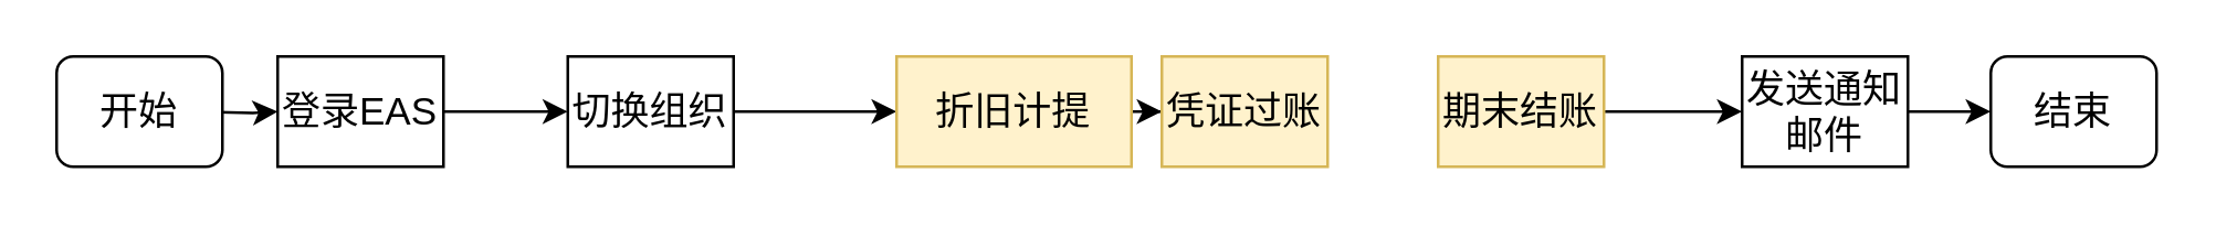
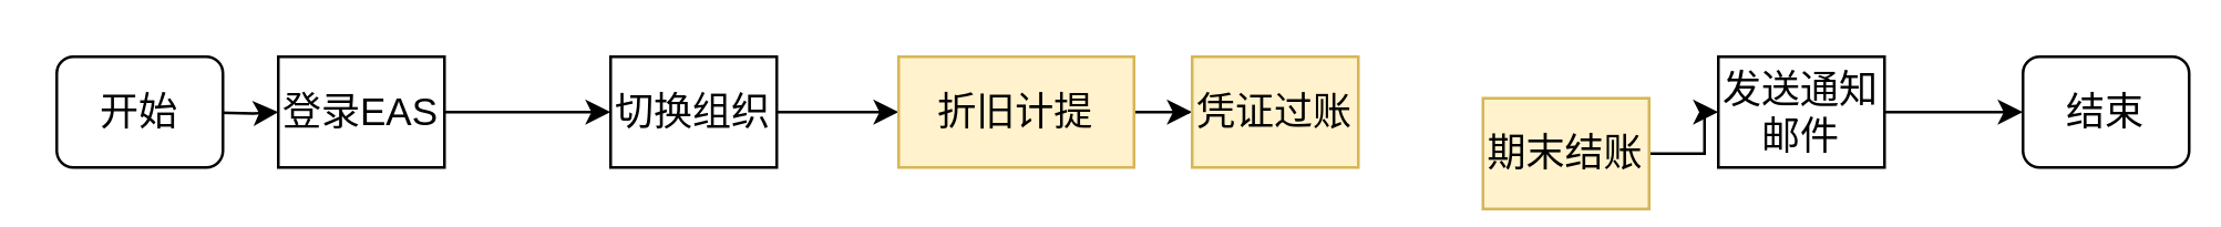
  <mxCell id="0" />
  <mxCell id="1" parent="0" />
  <mxCell id="2" value="" style="edgeStyle=orthogonalEdgeStyle;rounded=0;orthogonalLoop=1;jettySize=auto;html=1;" edge="1" parent="1" target="4"><mxGeometry relative="1" as="geometry"><mxPoint x="70" y="40" as="sourcePoint" /></mxGeometry></mxCell>
  <mxCell id="3" value="" style="edgeStyle=orthogonalEdgeStyle;rounded=0;orthogonalLoop=1;jettySize=auto;html=1;" edge="1" parent="1" source="4" target="6"><mxGeometry relative="1" as="geometry" /></mxCell>
  <mxCell id="4" value="&lt;font style=&quot;font-size: 14px&quot;&gt;登录EAS&lt;/font&gt;" style="rounded=0;whiteSpace=wrap;html=1;gradientDirection=east;shadow=0;sketch=0;glass=0;" vertex="1" parent="1"><mxGeometry x="100" y="20" width="60" height="40" as="geometry" /></mxCell>
  <mxCell id="5" value="" style="edgeStyle=orthogonalEdgeStyle;rounded=0;orthogonalLoop=1;jettySize=auto;html=1;" edge="1" parent="1" source="6" target="8"><mxGeometry relative="1" as="geometry" /></mxCell>
- <mxCell id="6" value="&lt;font style=&quot;font-size: 14px&quot;&gt;切换组织&lt;/font&gt;" style="rounded=0;whiteSpace=wrap;html=1;" vertex="1" parent="1"><mxGeometry x="205" y="20" width="60" height="40" as="geometry" /></mxCell>
+ <mxCell id="6" value="&lt;font style=&quot;font-size: 14px&quot;&gt;切换组织&lt;/font&gt;" style="rounded=0;whiteSpace=wrap;html=1;" vertex="1" parent="1"><mxGeometry x="220" y="20" width="60" height="40" as="geometry" /></mxCell>
  <mxCell id="7" value="" style="edgeStyle=orthogonalEdgeStyle;rounded=0;orthogonalLoop=1;jettySize=auto;html=1;" edge="1" parent="1" source="8" target="9"><mxGeometry relative="1" as="geometry" /></mxCell>
  <mxCell id="8" value="&lt;font style=&quot;font-size: 14px&quot;&gt;折旧计提&lt;/font&gt;" style="rounded=0;whiteSpace=wrap;html=1;fillColor=#fff2cc;strokeColor=#d6b656;" vertex="1" parent="1"><mxGeometry x="324" y="20" width="85" height="40" as="geometry" /></mxCell>
- <mxCell id="9" value="&lt;font style=&quot;font-size: 14px&quot;&gt;凭证过账&lt;/font&gt;" style="rounded=0;whiteSpace=wrap;html=1;fillColor=#fff2cc;strokeColor=#d6b656;" vertex="1" parent="1"><mxGeometry x="420" y="20" width="60" height="40" as="geometry" /></mxCell>
+ <mxCell id="9" value="&lt;font style=&quot;font-size: 14px&quot;&gt;凭证过账&lt;/font&gt;" style="rounded=0;whiteSpace=wrap;html=1;fillColor=#fff2cc;strokeColor=#d6b656;" vertex="1" parent="1"><mxGeometry x="430" y="20" width="60" height="40" as="geometry" /></mxCell>
  <mxCell id="10" value="" style="edgeStyle=orthogonalEdgeStyle;rounded=0;orthogonalLoop=1;jettySize=auto;html=1;" edge="1" parent="1" source="11" target="13"><mxGeometry relative="1" as="geometry" /></mxCell>
- <mxCell id="11" value="&lt;font style=&quot;font-size: 14px&quot;&gt;期末结账&lt;/font&gt;" style="rounded=0;whiteSpace=wrap;html=1;fillColor=#fff2cc;strokeColor=#d6b656;" vertex="1" parent="1"><mxGeometry x="520" y="20" width="60" height="40" as="geometry" /></mxCell>
+ <mxCell id="11" value="&lt;font style=&quot;font-size: 14px&quot;&gt;期末结账&lt;/font&gt;" style="rounded=0;whiteSpace=wrap;html=1;fillColor=#fff2cc;strokeColor=#d6b656;" vertex="1" parent="1"><mxGeometry x="535" y="35" width="60" height="40" as="geometry" /></mxCell>
  <mxCell id="12" value="" style="edgeStyle=orthogonalEdgeStyle;rounded=0;orthogonalLoop=1;jettySize=auto;html=1;" edge="1" parent="1" source="13" target="15"><mxGeometry relative="1" as="geometry" /></mxCell>
- <mxCell id="13" value="&lt;font style=&quot;font-size: 14px&quot;&gt;发送通知邮件&lt;/font&gt;" style="rounded=0;whiteSpace=wrap;html=1;" vertex="1" parent="1"><mxGeometry x="630" y="20" width="60" height="40" as="geometry" /></mxCell>
+ <mxCell id="13" value="&lt;font style=&quot;font-size: 14px&quot;&gt;发送通知邮件&lt;/font&gt;" style="rounded=0;whiteSpace=wrap;html=1;" vertex="1" parent="1"><mxGeometry x="620" y="20" width="60" height="40" as="geometry" /></mxCell>
  <mxCell id="14" value="&lt;font style=&quot;font-size: 14px&quot;&gt;开始&lt;/font&gt;" style="rounded=1;whiteSpace=wrap;html=1;perimeterSpacing=1;gradientDirection=north;glass=0;shadow=0;sketch=0;strokeWidth=1;" vertex="1" parent="1"><mxGeometry x="20" y="20" width="60" height="40" as="geometry" /></mxCell>
- <mxCell id="15" value="&lt;font style=&quot;font-size: 14px&quot;&gt;结束&lt;/font&gt;" style="rounded=1;whiteSpace=wrap;html=1;" vertex="1" parent="1"><mxGeometry x="720" y="20" width="60" height="40" as="geometry" /></mxCell>
+ <mxCell id="15" value="&lt;font style=&quot;font-size: 14px&quot;&gt;结束&lt;/font&gt;" style="rounded=1;whiteSpace=wrap;html=1;" vertex="1" parent="1"><mxGeometry x="730" y="20" width="60" height="40" as="geometry" /></mxCell>
